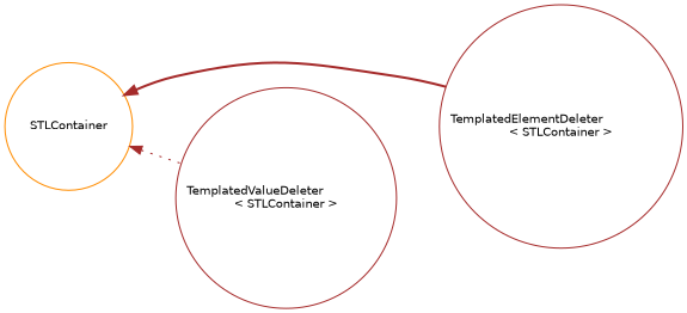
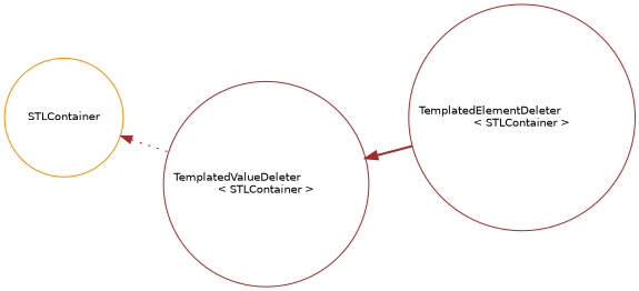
  digraph {
    rankdir=LR
    node [color=brown fillcolor=white fontname=Helvetica fontsize=10 shape=circle style=filled]
    edge [color=brown dir=back fontname=Helvetica fontsize=10 labelfontname=Helvetica labelfontsize=10]
    n1 [color=darkorange height=0.2 label=STLContainer width=0.4]
    n2 [height=0.2 label="TemplatedElementDeleter\l\< STLContainer \>" width=0.4]
    n3 [height=0.2 label="TemplatedValueDeleter\l\< STLContainer \>" width=0.4]
-   n1 -> n2 [style=bold]
+   n3 -> n2 [style=bold]
    n1 -> n3 [style=dotted]
  }
